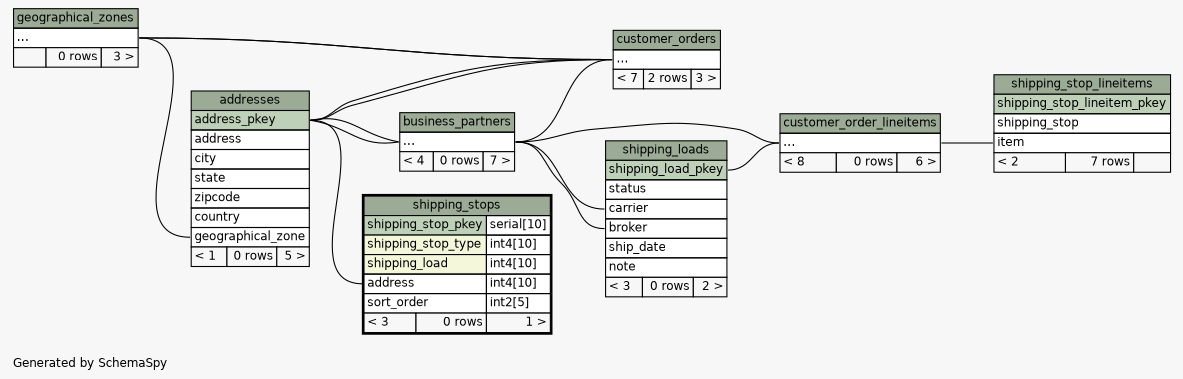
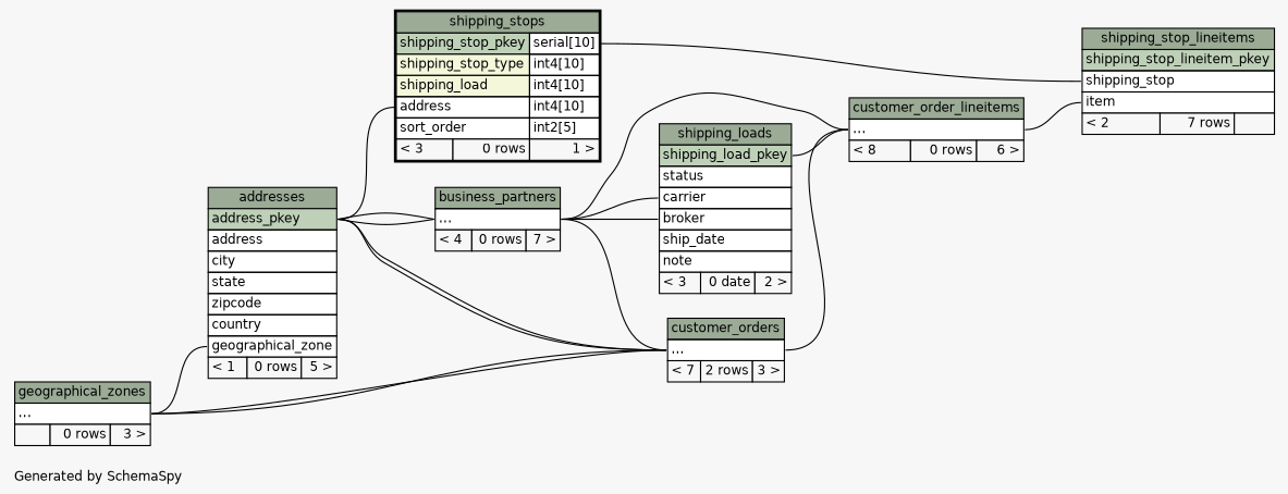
  digraph {
    bgcolor="#f7f7f7"
    fontname=Helvetica
    fontsize=11
    label="\nGenerated by SchemaSpy"
    labeljust=l
    nodesep=0.18
    rankdir=RL
    ranksep=0.46
    node [fontname=Helvetica fontsize=11 shape=plaintext]
    edge [arrowhead=none arrowsize=0.8 arrowtail=crowodot headport="elipses:e" tailport="elipses:w"]
    n1 [label=<     <TABLE BORDER="0" CELLBORDER="1" CELLSPACING="0" BGCOLOR="#ffffff">       <TR><TD COLSPAN="3" BGCOLOR="#9bab96" ALIGN="CENTER">addresses</TD></TR>       <TR><TD PORT="address_pkey" COLSPAN="3" BGCOLOR="#bed1b8" ALIGN="LEFT">address_pkey</TD></TR>       <TR><TD PORT="address" COLSPAN="3" ALIGN="LEFT">address</TD></TR>       <TR><TD PORT="city" COLSPAN="3" ALIGN="LEFT">city</TD></TR>       <TR><TD PORT="state" COLSPAN="3" ALIGN="LEFT">state</TD></TR>       <TR><TD PORT="zipcode" COLSPAN="3" ALIGN="LEFT">zipcode</TD></TR>       <TR><TD PORT="country" COLSPAN="3" ALIGN="LEFT">country</TD></TR>       <TR><TD PORT="geographical_zone" COLSPAN="3" ALIGN="LEFT">geographical_zone</TD></TR>       <TR><TD ALIGN="LEFT" BGCOLOR="#f7f7f7">&lt; 1</TD><TD ALIGN="RIGHT" BGCOLOR="#f7f7f7">0 rows</TD><TD ALIGN="RIGHT" BGCOLOR="#f7f7f7">5 &gt;</TD></TR>     </TABLE>>]
    n2 [label=<     <TABLE BORDER="0" CELLBORDER="1" CELLSPACING="0" BGCOLOR="#ffffff">       <TR><TD COLSPAN="3" BGCOLOR="#9bab96" ALIGN="CENTER">geographical_zones</TD></TR>       <TR><TD PORT="elipses" COLSPAN="3" ALIGN="LEFT">...</TD></TR>       <TR><TD ALIGN="LEFT" BGCOLOR="#f7f7f7">  </TD><TD ALIGN="RIGHT" BGCOLOR="#f7f7f7">0 rows</TD><TD ALIGN="RIGHT" BGCOLOR="#f7f7f7">3 &gt;</TD></TR>     </TABLE>>]
    n3 [label=<     <TABLE BORDER="0" CELLBORDER="1" CELLSPACING="0" BGCOLOR="#ffffff">       <TR><TD COLSPAN="3" BGCOLOR="#9bab96" ALIGN="CENTER">business_partners</TD></TR>       <TR><TD PORT="elipses" COLSPAN="3" ALIGN="LEFT">...</TD></TR>       <TR><TD ALIGN="LEFT" BGCOLOR="#f7f7f7">&lt; 4</TD><TD ALIGN="RIGHT" BGCOLOR="#f7f7f7">0 rows</TD><TD ALIGN="RIGHT" BGCOLOR="#f7f7f7">7 &gt;</TD></TR>     </TABLE>>]
    n4 [label=<     <TABLE BORDER="0" CELLBORDER="1" CELLSPACING="0" BGCOLOR="#ffffff">       <TR><TD COLSPAN="3" BGCOLOR="#9bab96" ALIGN="CENTER">customer_order_lineitems</TD></TR>       <TR><TD PORT="elipses" COLSPAN="3" ALIGN="LEFT">...</TD></TR>       <TR><TD ALIGN="LEFT" BGCOLOR="#f7f7f7">&lt; 8</TD><TD ALIGN="RIGHT" BGCOLOR="#f7f7f7">0 rows</TD><TD ALIGN="RIGHT" BGCOLOR="#f7f7f7">6 &gt;</TD></TR>     </TABLE>>]
    n5 [label=<     <TABLE BORDER="0" CELLBORDER="1" CELLSPACING="0" BGCOLOR="#ffffff">       <TR><TD COLSPAN="3" BGCOLOR="#9bab96" ALIGN="CENTER">customer_orders</TD></TR>       <TR><TD PORT="elipses" COLSPAN="3" ALIGN="LEFT">...</TD></TR>       <TR><TD ALIGN="LEFT" BGCOLOR="#f7f7f7">&lt; 7</TD><TD ALIGN="RIGHT" BGCOLOR="#f7f7f7">2 rows</TD><TD ALIGN="RIGHT" BGCOLOR="#f7f7f7">3 &gt;</TD></TR>     </TABLE>>]
-   n6 [label=<     <TABLE BORDER="0" CELLBORDER="1" CELLSPACING="0" BGCOLOR="#ffffff">       <TR><TD COLSPAN="3" BGCOLOR="#9bab96" ALIGN="CENTER">shipping_loads</TD></TR>       <TR><TD PORT="shipping_load_pkey" COLSPAN="3" BGCOLOR="#bed1b8" ALIGN="LEFT">shipping_load_pkey</TD></TR>       <TR><TD PORT="status" COLSPAN="3" ALIGN="LEFT">status</TD></TR>       <TR><TD PORT="carrier" COLSPAN="3" ALIGN="LEFT">carrier</TD></TR>       <TR><TD PORT="broker" COLSPAN="3" ALIGN="LEFT">broker</TD></TR>       <TR><TD PORT="ship_date" COLSPAN="3" ALIGN="LEFT">ship_date</TD></TR>       <TR><TD PORT="note" COLSPAN="3" ALIGN="LEFT">note</TD></TR>       <TR><TD ALIGN="LEFT" BGCOLOR="#f7f7f7">&lt; 3</TD><TD ALIGN="RIGHT" BGCOLOR="#f7f7f7">0 rows</TD><TD ALIGN="RIGHT" BGCOLOR="#f7f7f7">2 &gt;</TD></TR>     </TABLE>>]
+   n6 [label=<     <TABLE BORDER="0" CELLBORDER="1" CELLSPACING="0" BGCOLOR="#ffffff">       <TR><TD COLSPAN="3" BGCOLOR="#9bab96" ALIGN="CENTER">shipping_loads</TD></TR>       <TR><TD PORT="shipping_load_pkey" COLSPAN="3" BGCOLOR="#bed1b8" ALIGN="LEFT">shipping_load_pkey</TD></TR>       <TR><TD PORT="status" COLSPAN="3" ALIGN="LEFT">status</TD></TR>       <TR><TD PORT="carrier" COLSPAN="3" ALIGN="LEFT">carrier</TD></TR>       <TR><TD PORT="broker" COLSPAN="3" ALIGN="LEFT">broker</TD></TR>       <TR><TD PORT="ship_date" COLSPAN="3" ALIGN="LEFT">ship_date</TD></TR>       <TR><TD PORT="note" COLSPAN="3" ALIGN="LEFT">note</TD></TR>       <TR><TD ALIGN="LEFT" BGCOLOR="#f7f7f7">&lt; 3</TD><TD ALIGN="RIGHT" BGCOLOR="#f7f7f7">0 date</TD><TD ALIGN="RIGHT" BGCOLOR="#f7f7f7">2 &gt;</TD></TR>     </TABLE>>]
    n7 [label=<     <TABLE BORDER="0" CELLBORDER="1" CELLSPACING="0" BGCOLOR="#ffffff">       <TR><TD COLSPAN="3" BGCOLOR="#9bab96" ALIGN="CENTER">shipping_stop_lineitems</TD></TR>       <TR><TD PORT="shipping_stop_lineitem_pkey" COLSPAN="3" BGCOLOR="#bed1b8" ALIGN="LEFT">shipping_stop_lineitem_pkey</TD></TR>       <TR><TD PORT="shipping_stop" COLSPAN="3" ALIGN="LEFT">shipping_stop</TD></TR>       <TR><TD PORT="item" COLSPAN="3" ALIGN="LEFT">item</TD></TR>       <TR><TD ALIGN="LEFT" BGCOLOR="#f7f7f7">&lt; 2</TD><TD ALIGN="RIGHT" BGCOLOR="#f7f7f7">7 rows</TD><TD ALIGN="RIGHT" BGCOLOR="#f7f7f7">  </TD></TR>     </TABLE>>]
    n8 [label=<     <TABLE BORDER="2" CELLBORDER="1" CELLSPACING="0" BGCOLOR="#ffffff">       <TR><TD COLSPAN="3" BGCOLOR="#9bab96" ALIGN="CENTER">shipping_stops</TD></TR>       <TR><TD PORT="shipping_stop_pkey" COLSPAN="2" BGCOLOR="#bed1b8" ALIGN="LEFT">shipping_stop_pkey</TD><TD PORT="shipping_stop_pkey.type" ALIGN="LEFT">serial[10]</TD></TR>       <TR><TD PORT="shipping_stop_type" COLSPAN="2" BGCOLOR="#f4f7da" ALIGN="LEFT">shipping_stop_type</TD><TD PORT="shipping_stop_type.type" ALIGN="LEFT">int4[10]</TD></TR>       <TR><TD PORT="shipping_load" COLSPAN="2" BGCOLOR="#f4f7da" ALIGN="LEFT">shipping_load</TD><TD PORT="shipping_load.type" ALIGN="LEFT">int4[10]</TD></TR>       <TR><TD PORT="address" COLSPAN="2" ALIGN="LEFT">address</TD><TD PORT="address.type" ALIGN="LEFT">int4[10]</TD></TR>       <TR><TD PORT="sort_order" COLSPAN="2" ALIGN="LEFT">sort_order</TD><TD PORT="sort_order.type" ALIGN="LEFT">int2[5]</TD></TR>       <TR><TD ALIGN="LEFT" BGCOLOR="#f7f7f7">&lt; 3</TD><TD ALIGN="RIGHT" BGCOLOR="#f7f7f7">0 rows</TD><TD ALIGN="RIGHT" BGCOLOR="#f7f7f7">1 &gt;</TD></TR>     </TABLE>>]
    n1 -> n2 [tailport="geographical_zone:w"]
    n3 -> n1 [headport="address_pkey:e"]
    n3 -> n1 [headport="address_pkey:e"]
    n4 -> n3
+   n4 -> n5
    n4 -> n6 [headport="shipping_load_pkey:e"]
    n5 -> n1 [headport="address_pkey:e"]
    n5 -> n1 [headport="address_pkey:e"]
    n5 -> n2
    n5 -> n2
    n5 -> n3
    n6 -> n3 [tailport="broker:w"]
    n6 -> n3 [tailport="carrier:w"]
    n7 -> n4 [tailport="item:w"]
+   n7 -> n8 [headport="shipping_stop_pkey.type:e" tailport="shipping_stop:w"]
    n8 -> n1 [headport="address_pkey:e" tailport="address:w"]
  }
